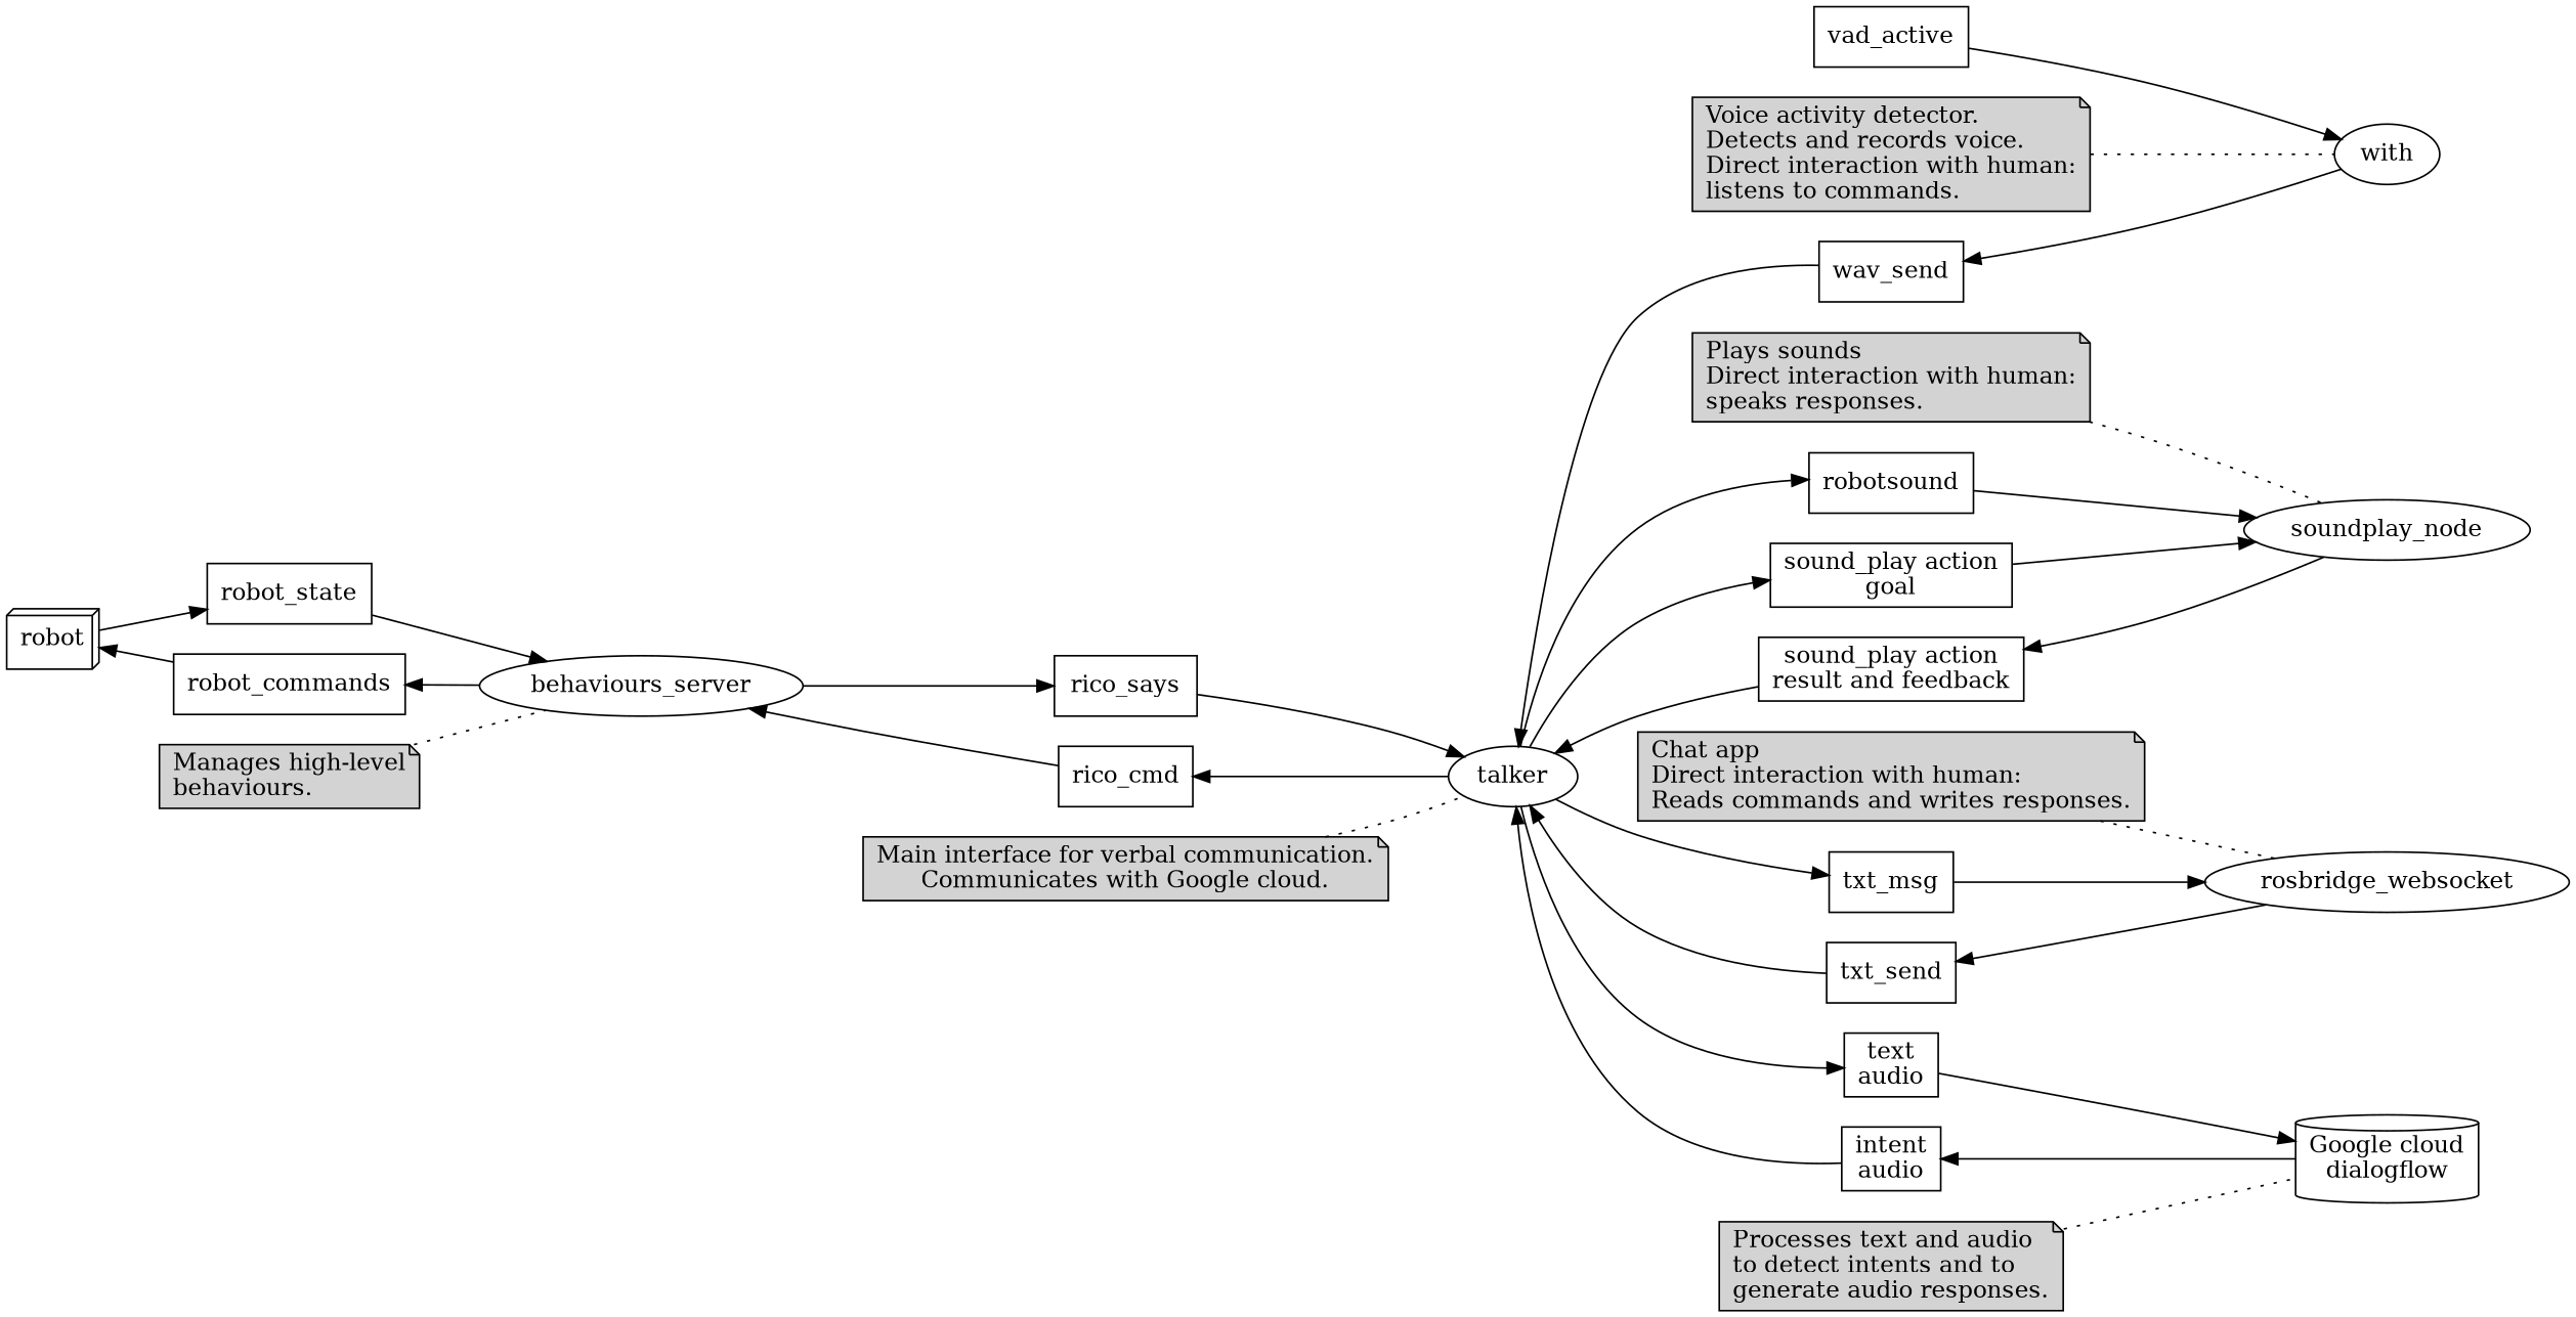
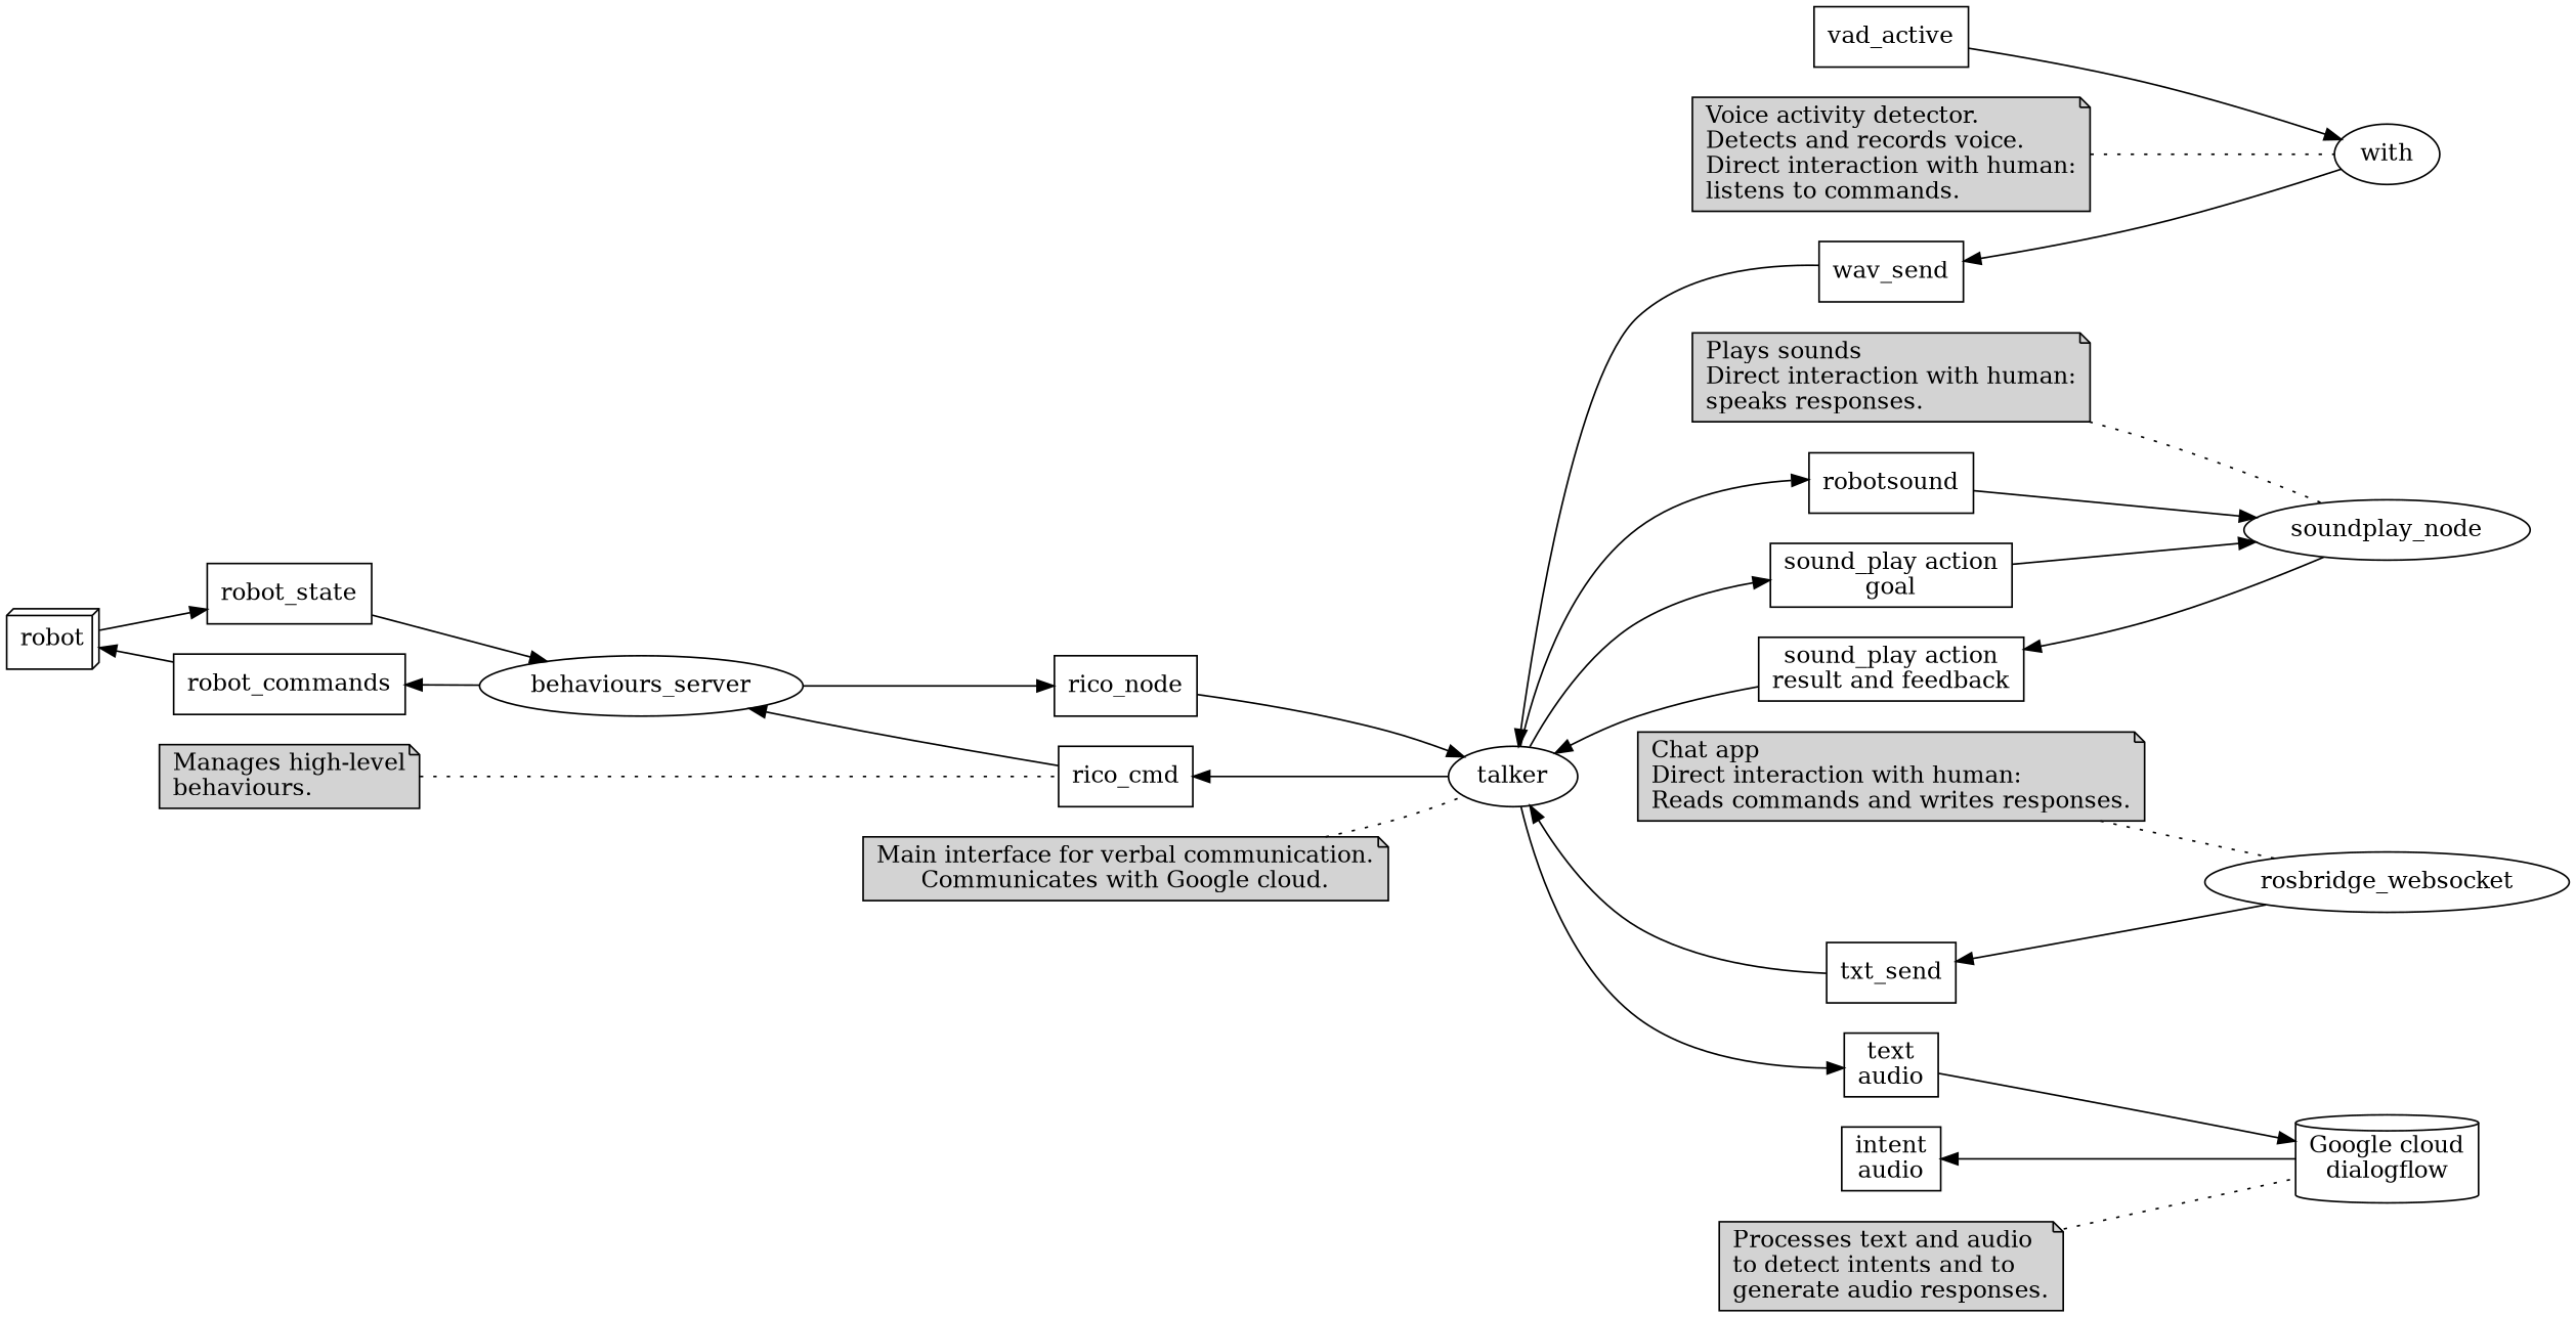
  digraph {
    rankdir=LR
    node [shape=box]
    n1 [label="Google cloud\ndialogflow" shape=cylinder]
    soundplay_node [shape=""]
    rosbridge_websocket [shape=""]
    n4 [label=with shape=""]
    robot [shape=box3d]
    n6 [label=robot_state]
    n7 [label=robot_commands]
    n8 [label=rico_cmd]
    talker [shape=""]
    behaviours_server [shape=""]
-   n11 [label=rico_says]
+   n11 [label=rico_node]
    n12 [label=vad_active]
    n13 [label=wav_send]
    n14 [label="text\naudio"]
    n15 [label="intent\naudio"]
    n16 [label=robotsound]
    n17 [label="sound_play action\ngoal"]
    n18 [label="sound_play action\nresult and feedback"]
-   n19 [label=txt_msg]
    n20 [label=txt_send]
    n21 [bgcolor=gray label="Manages high-level\lbehaviours.\l" shape=note style=filled]
    n22 [bgcolor=gray label="Main interface for verbal communication.\lCommunicates with Google cloud." shape=note style=filled]
    n23 [bgcolor=gray label="Processes text and audio\lto detect intents and to\lgenerate audio responses.\l" shape=note style=filled]
    n24 [bgcolor=gray label="Chat app\lDirect interaction with human:\lReads commands and writes responses.\l" shape=note style=filled]
    n25 [bgcolor=gray label="Plays sounds\lDirect interaction with human:\lspeaks responses.\l" shape=note style=filled]
    n26 [bgcolor=gray label="Voice activity detector.\lDetects and records voice.\lDirect interaction with human:\llistens to commands.\l" shape=note style=filled]
    subgraph sub_1 {
      rank=sink
      n1
      soundplay_node
      rosbridge_websocket
      n4
    }
    subgraph sub_2 {
      rank=source
      robot
    }
    robot -> n6
    robot -> n7 [dir=back]
    n6 -> behaviours_server
    n7 -> behaviours_server [dir=back]
    n8 -> talker [dir=back]
    talker -> n13 [dir=back]
    talker -> n14
-   talker -> n15 [dir=back]
    talker -> n16
    talker -> n17
    talker -> n18 [dir=back]
-   talker -> n19
    talker -> n20 [dir=back]
    behaviours_server -> n8 [dir=back]
    behaviours_server -> n11
    n11 -> talker
    n12 -> n4
    n13 -> n4 [dir=back]
    n14 -> n1
    n15 -> n1 [dir=back]
    n16 -> soundplay_node
    n17 -> soundplay_node
    n18 -> soundplay_node [dir=back]
-   n19 -> rosbridge_websocket
    n20 -> rosbridge_websocket [dir=back]
-   n21 -> behaviours_server [dir=none style=dotted]
+   n21 -> n8 [dir=none style=dotted]
    n22 -> talker [dir=none style=dotted]
    n23 -> n1 [dir=none style=dotted]
    n24 -> rosbridge_websocket [dir=none style=dotted]
    n25 -> soundplay_node [dir=none style=dotted]
    n26 -> n4 [dir=none style=dotted]
  }
